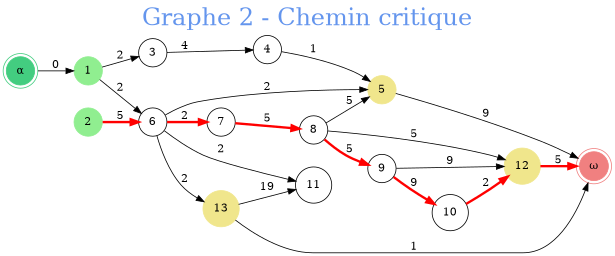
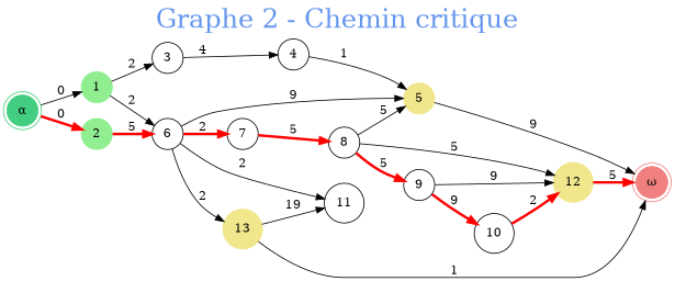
  digraph {
    fontcolor=cornflowerblue
    fontsize=30
    label="Graphe 2 - Chemin critique"
    labelloc=t
    rankdir=LR
    node [shape=circle]
    n1 [color=seagreen3 label="α" shape=doublecircle style=filled]
    n2 [color=lightgreen label=1 style=filled]
    n3 [color=lightgreen label=2 style=filled]
    n4 [label=3]
    n5 [label=6]
    n6 [label=4]
    n7 [color=khaki label=5 style=filled]
    n8 [label=7]
    n9 [label=11]
    n10 [color=khaki label=13 style=filled]
    n11 [color=lightcoral label="ω" shape=doublecircle style=filled]
    n12 [label=8]
    n13 [color=khaki label=12 style=filled]
    n14 [label=9]
    n15 [label=10]
    n1 -> n2 [label=0]
+   n1 -> n3 [color=red constraint=true label=0 penwidth=3.0]
    n2 -> n4 [label=2]
    n2 -> n5 [label=2]
    n3 -> n5 [color=red constraint=true label=5 penwidth=3.0]
    n4 -> n6 [label=4]
-   n5 -> n7 [label=2]
+   n5 -> n7 [label=9]
    n5 -> n8 [color=red constraint=true label=2 penwidth=3.0]
    n5 -> n9 [label=2]
    n5 -> n10 [label=2]
    n6 -> n7 [label=1]
    n7 -> n11 [label=9]
    n8 -> n12 [color=red constraint=true label=5 penwidth=3.0]
    n10 -> n9 [label=19]
    n10 -> n11 [label=1]
    n12 -> n7 [label=5]
    n12 -> n13 [label=5]
    n12 -> n14 [color=red constraint=true label=5 penwidth=3.0]
    n13 -> n11 [color=red constraint=true label=5 penwidth=3.0]
    n14 -> n13 [label=9]
    n14 -> n15 [color=red constraint=true label=9 penwidth=3.0]
    n15 -> n13 [color=red constraint=true label=2 penwidth=3.0]
  }
